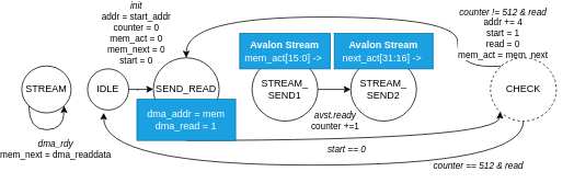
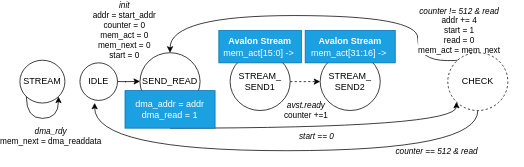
  <mxCell id="0" />
  <mxCell id="1" parent="0" />
  <mxCell id="2" style="edgeStyle=orthogonalEdgeStyle;rounded=0;orthogonalLoop=1;jettySize=auto;html=1;exitX=1;exitY=0.5;exitDx=0;exitDy=0;entryX=0;entryY=0.5;entryDx=0;entryDy=0;" parent="1" edge="1"><mxGeometry relative="1" as="geometry"><mxPoint x="140" y="107.64" as="sourcePoint" /><mxPoint x="180" y="107.64" as="targetPoint" /></mxGeometry></mxCell>
  <mxCell id="3" value="&lt;i&gt;init&lt;/i&gt;&lt;br&gt;addr = start_addr&lt;br&gt;counter = 0&lt;br&gt;mem_act = 0&lt;br&gt;mem_next = 0&lt;br&gt;start = 0" style="edgeLabel;html=1;align=center;verticalAlign=middle;resizable=0;points=[];" parent="2" vertex="1" connectable="0"><mxGeometry x="-0.222" y="-2" relative="1" as="geometry"><mxPoint x="3" y="-70" as="offset" /></mxGeometry></mxCell>
  <mxCell id="4" value="IDLE" style="ellipse;whiteSpace=wrap;html=1;" parent="1" vertex="1"><mxGeometry x="100" y="83" width="50" height="50" as="geometry" /></mxCell>
  <mxCell id="5" value="SEND_READ" style="ellipse;whiteSpace=wrap;html=1;" parent="1" vertex="1"><mxGeometry x="180" y="69.5" width="80" height="77" as="geometry" /></mxCell>
- <mxCell id="6" style="edgeStyle=orthogonalEdgeStyle;rounded=0;orthogonalLoop=1;jettySize=auto;html=1;exitX=1;exitY=0.5;exitDx=0;exitDy=0;entryX=0;entryY=0.5;entryDx=0;entryDy=0;" parent="1" source="8" target="9" edge="1"><mxGeometry relative="1" as="geometry" /></mxCell>
+ <mxCell id="6" style="edgeStyle=orthogonalEdgeStyle;rounded=0;orthogonalLoop=1;jettySize=auto;html=1;exitX=1;exitY=0.5;exitDx=0;exitDy=0;entryX=0;entryY=0.5;entryDx=0;entryDy=0;dashed=1;" parent="1" source="8" target="9" edge="1"><mxGeometry relative="1" as="geometry" /></mxCell>
  <mxCell id="7" value="&lt;i&gt;avst.ready&lt;/i&gt;&lt;br&gt;counter +=1" style="edgeLabel;html=1;align=center;verticalAlign=middle;resizable=0;points=[];" parent="6" vertex="1" connectable="0"><mxGeometry x="-0.574" y="2" relative="1" as="geometry"><mxPoint x="11" y="39" as="offset" /></mxGeometry></mxCell>
  <mxCell id="8" value="STREAM_ SEND1" style="ellipse;whiteSpace=wrap;html=1;" parent="1" vertex="1"><mxGeometry x="300" y="69.5" width="80" height="77" as="geometry" /></mxCell>
  <mxCell id="9" value="STREAM_ SEND2" style="ellipse;whiteSpace=wrap;html=1;" parent="1" vertex="1"><mxGeometry x="420" y="69.5" width="80" height="77" as="geometry" /></mxCell>
  <mxCell id="10" value="&lt;i&gt;counter != 512 &amp;amp; read&lt;br&gt;&lt;/i&gt;addr += 4&lt;br&gt;start = 1&lt;br&gt;read = 0&lt;br&gt;mem_act = mem_next" style="edgeStyle=orthogonalEdgeStyle;rounded=0;orthogonalLoop=1;jettySize=auto;html=1;exitX=0.5;exitY=0;exitDx=0;exitDy=0;entryX=0.5;entryY=0;entryDx=0;entryDy=0;curved=1;" parent="1" source="11" target="5" edge="1"><mxGeometry x="-0.865" y="-40" relative="1" as="geometry"><Array as="points"><mxPoint x="630" y="80" /><mxPoint x="550" y="80" /><mxPoint x="550" y="20" /><mxPoint x="220" y="20" /></Array><mxPoint as="offset" /></mxGeometry></mxCell>
  <mxCell id="11" value="CHECK" style="ellipse;whiteSpace=wrap;html=1;dashed=1;" parent="1" vertex="1"><mxGeometry x="590" y="69.5" width="80" height="77" as="geometry" /></mxCell>
  <mxCell id="12" style="edgeStyle=orthogonalEdgeStyle;rounded=0;orthogonalLoop=1;jettySize=auto;html=1;exitX=0.5;exitY=1;exitDx=0;exitDy=0;entryX=0.391;entryY=1.066;entryDx=0;entryDy=0;entryPerimeter=0;curved=1;" parent="1" source="11" target="4" edge="1"><mxGeometry relative="1" as="geometry"><Array as="points"><mxPoint x="630" y="200" /><mxPoint x="120" y="200" /><mxPoint x="120" y="136" /></Array></mxGeometry></mxCell>
  <mxCell id="13" value="&lt;i&gt;counter == 512 &amp;amp; read&lt;/i&gt;" style="edgeLabel;html=1;align=center;verticalAlign=middle;resizable=0;points=[];" parent="12" vertex="1" connectable="0"><mxGeometry x="-0.403" y="-5" relative="1" as="geometry"><mxPoint x="78" y="5" as="offset" /></mxGeometry></mxCell>
  <mxCell id="14" style="edgeStyle=orthogonalEdgeStyle;rounded=0;orthogonalLoop=1;jettySize=auto;html=1;exitX=0.5;exitY=1;exitDx=0;exitDy=0;entryX=0;entryY=1;entryDx=0;entryDy=0;elbow=vertical;curved=1;" parent="1" source="16" target="11" edge="1"><mxGeometry relative="1" as="geometry"><Array as="points"><mxPoint x="602" y="170" /></Array></mxGeometry></mxCell>
  <mxCell id="15" value="&lt;i&gt;start == 0&lt;/i&gt;" style="edgeLabel;html=1;align=center;verticalAlign=middle;resizable=0;points=[];" parent="14" vertex="1" connectable="0"><mxGeometry x="-0.547" y="2" relative="1" as="geometry"><mxPoint x="100" y="12" as="offset" /></mxGeometry></mxCell>
- <mxCell id="16" value="dma_addr = mem&lt;br&gt;dma_read = 1" style="rounded=0;whiteSpace=wrap;html=1;fillColor=#1ba1e2;fontColor=#ffffff;strokeColor=#006EAF;" parent="1" vertex="1"><mxGeometry x="160" y="120" width="120" height="50" as="geometry" /></mxCell>
+ <mxCell id="16" value="dma_addr = addr&lt;br&gt;dma_read = 1" style="rounded=0;whiteSpace=wrap;html=1;fillColor=#1ba1e2;fontColor=#ffffff;strokeColor=#006EAF;" parent="1" vertex="1"><mxGeometry x="160" y="120" width="120" height="50" as="geometry" /></mxCell>
  <mxCell id="17" value="&lt;b&gt;Avalon Stream&lt;/b&gt;&lt;br&gt;mem_act[15:0] -&amp;gt;&amp;nbsp;" style="rounded=0;whiteSpace=wrap;html=1;fillColor=#1ba1e2;fontColor=#ffffff;strokeColor=#006EAF;" parent="1" vertex="1"><mxGeometry x="285" y="40" width="110" height="43" as="geometry" /></mxCell>
- <mxCell id="18" value="&lt;b&gt;Avalon Stream&lt;/b&gt;&lt;br&gt;next_act[31:16] -&amp;gt;&amp;nbsp;" style="rounded=0;whiteSpace=wrap;html=1;fillColor=#1ba1e2;fontColor=#ffffff;strokeColor=#006EAF;" parent="1" vertex="1"><mxGeometry x="400" y="40" width="120" height="43" as="geometry" /></mxCell>
+ <mxCell id="18" value="&lt;b&gt;Avalon Stream&lt;/b&gt;&lt;br&gt;mem_act[31:16] -&amp;gt;&amp;nbsp;" style="rounded=0;whiteSpace=wrap;html=1;fillColor=#1ba1e2;fontColor=#ffffff;strokeColor=#006EAF;" parent="1" vertex="1"><mxGeometry x="400" y="40" width="120" height="43" as="geometry" /></mxCell>
  <mxCell id="19" value="STREAM" style="ellipse;whiteSpace=wrap;html=1;" parent="1" vertex="1"><mxGeometry x="20" y="79.5" width="60" height="57" as="geometry" /></mxCell>
  <mxCell id="20" style="edgeStyle=orthogonalEdgeStyle;rounded=0;orthogonalLoop=1;jettySize=auto;html=1;exitX=0;exitY=1;exitDx=0;exitDy=0;entryX=1;entryY=1;entryDx=0;entryDy=0;curved=1;" parent="1" source="19" target="19" edge="1"><mxGeometry relative="1" as="geometry"><Array as="points"><mxPoint x="29" y="157" /><mxPoint x="71" y="157" /></Array></mxGeometry></mxCell>
  <mxCell id="21" value="&lt;i&gt;dma_rdy&lt;br&gt;&lt;/i&gt;mem_next = dma_readdata" style="edgeLabel;html=1;align=center;verticalAlign=middle;resizable=0;points=[];" parent="20" vertex="1" connectable="0"><mxGeometry x="0.34" y="3" relative="1" as="geometry"><mxPoint x="-7" y="26" as="offset" /></mxGeometry></mxCell>
